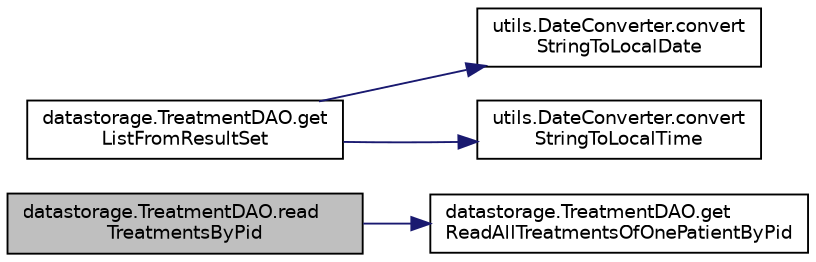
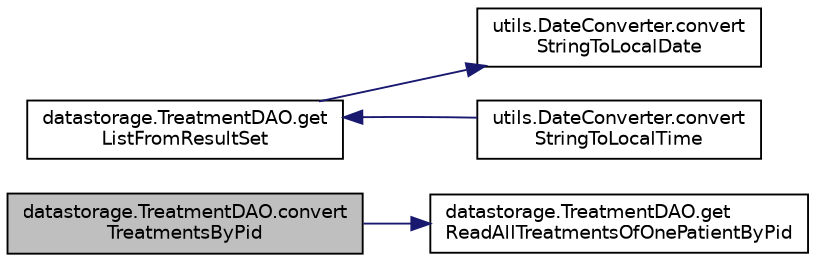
  digraph {
    rankdir=LR
    node [color=black fillcolor=white fontname=Helvetica fontsize=10 shape=record style=filled]
    edge [color=midnightblue fontname=Helvetica fontsize=10 labelfontname=Helvetica labelfontsize=10 style=solid]
-   n1 [fillcolor=grey75 fontcolor=black height=0.2 label="datastorage.TreatmentDAO.read\lTreatmentsByPid" width=0.4]
+   n1 [fillcolor=grey75 fontcolor=black height=0.2 label="datastorage.TreatmentDAO.convert\lTreatmentsByPid" width=0.4]
    n2 [height=0.2 label="datastorage.TreatmentDAO.get\lReadAllTreatmentsOfOnePatientByPid" width=0.4]
    n3 [height=0.2 label="datastorage.TreatmentDAO.get\lListFromResultSet" width=0.4]
    n4 [height=0.2 label="utils.DateConverter.convert\lStringToLocalDate" width=0.4]
    n5 [height=0.2 label="utils.DateConverter.convert\lStringToLocalTime" width=0.4]
    n1 -> n2
    n3 -> n4
-   n3 -> n5
+   n5 -> n3
  }
